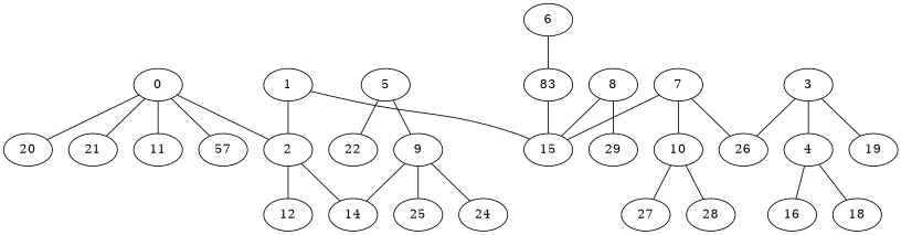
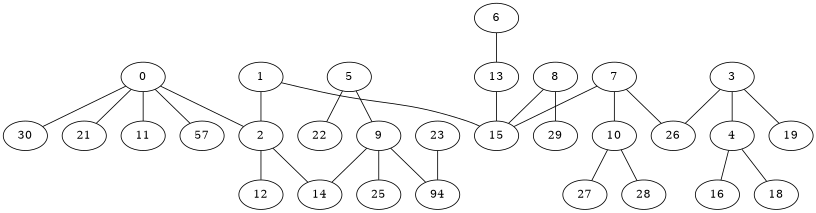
  graph {
    0
    2
    11
    n4 [label=57]
-   20
+   20 [label=30]
    21
    12
    14
    1
    15
    9
    25
-   24
+   24 [label=94]
    3
    4
    19
    26
    16
    18
    7
    10
    27
    28
    8
    29
-   13 [label=83]
+   13
    5
    22
    6
+   23
    0 -- 2
    0 -- 11
    0 -- n4
    0 -- 20
    0 -- 21
    2 -- 12
    2 -- 14
    1 -- 2
    1 -- 15
    9 -- 14
    9 -- 25
    9 -- 24
    3 -- 4
    3 -- 19
    3 -- 26
    4 -- 16
    4 -- 18
    7 -- 15
    7 -- 26
    7 -- 10
    10 -- 27
    10 -- 28
    8 -- 15
    8 -- 29
    13 -- 15
    5 -- 9
    5 -- 22
    6 -- 13
+   23 -- 24
  }
